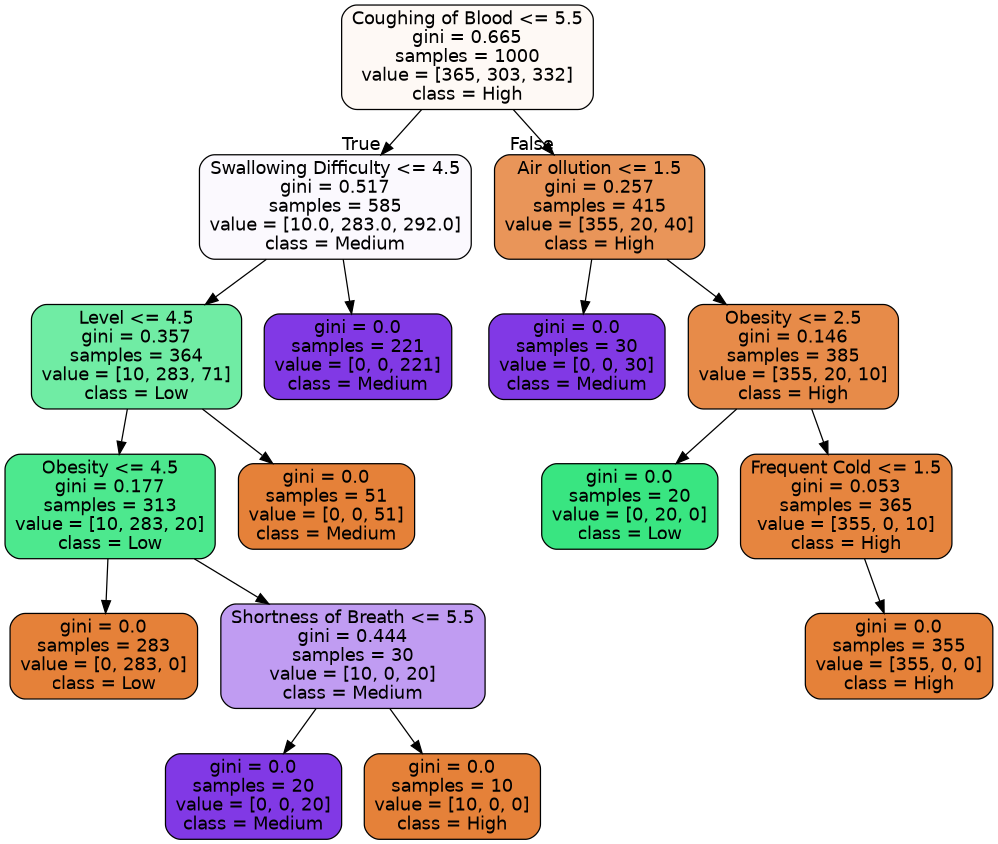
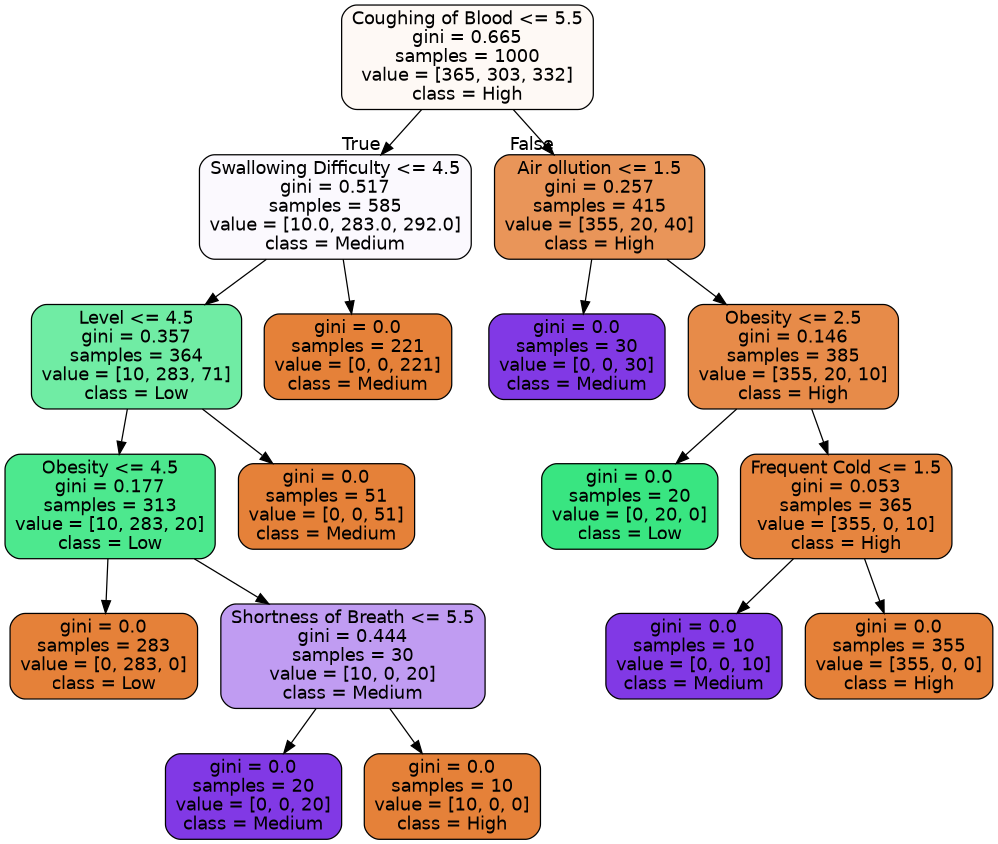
  digraph {
    node [color=black fillcolor="#8139e5" fontname=helvetica shape=box style="filled, rounded"]
    edge [fontname=helvetica]
    n1 [fillcolor="#fef9f5" label="Coughing of Blood <= 5.5\ngini = 0.665\nsamples = 1000\nvalue = [365, 303, 332]\nclass = High"]
    n2 [fillcolor="#fbf9fe" label="Swallowing Difficulty <= 4.5\ngini = 0.517\nsamples = 585\nvalue = [10.0, 283.0, 292.0]\nclass = Medium"]
    n3 [fillcolor="#e99559" label="Air ollution <= 1.5\ngini = 0.257\nsamples = 415\nvalue = [355, 20, 40]\nclass = High"]
    n4 [fillcolor="#70eca4" label="Level <= 4.5\ngini = 0.357\nsamples = 364\nvalue = [10, 283, 71]\nclass = Low"]
-   n5 [label="gini = 0.0\nsamples = 221\nvalue = [0, 0, 221]\nclass = Medium"]
+   n5 [fillcolor="#e58139" label="gini = 0.0\nsamples = 221\nvalue = [0, 0, 221]\nclass = Medium"]
    n6 [label="gini = 0.0\nsamples = 30\nvalue = [0, 0, 30]\nclass = Medium"]
    n7 [fillcolor="#e78b49" label="Obesity <= 2.5\ngini = 0.146\nsamples = 385\nvalue = [355, 20, 10]\nclass = High"]
    n8 [fillcolor="#4de88e" label="Obesity <= 4.5\ngini = 0.177\nsamples = 313\nvalue = [10, 283, 20]\nclass = Low"]
    n9 [fillcolor="#e58139" label="gini = 0.0\nsamples = 51\nvalue = [0, 0, 51]\nclass = Medium"]
    n10 [fillcolor="#e58139" label="gini = 0.0\nsamples = 283\nvalue = [0, 283, 0]\nclass = Low"]
    n11 [fillcolor="#c09cf2" label="Shortness of Breath <= 5.5\ngini = 0.444\nsamples = 30\nvalue = [10, 0, 20]\nclass = Medium"]
    n12 [label="gini = 0.0\nsamples = 20\nvalue = [0, 0, 20]\nclass = Medium"]
    n13 [fillcolor="#e58139" label="gini = 0.0\nsamples = 10\nvalue = [10, 0, 0]\nclass = High"]
    n14 [fillcolor="#39e581" label="gini = 0.0\nsamples = 20\nvalue = [0, 20, 0]\nclass = Low"]
    n15 [fillcolor="#e6853f" label="Frequent Cold <= 1.5\ngini = 0.053\nsamples = 365\nvalue = [355, 0, 10]\nclass = High"]
+   n16 [label="gini = 0.0\nsamples = 10\nvalue = [0, 0, 10]\nclass = Medium"]
    n17 [fillcolor="#e58139" label="gini = 0.0\nsamples = 355\nvalue = [355, 0, 0]\nclass = High"]
    n1 -> n2 [headlabel=True labelangle=45 labeldistance=2.5]
    n1 -> n3 [headlabel=False labelangle=-45 labeldistance=2.5]
    n2 -> n4
    n2 -> n5
    n3 -> n6
    n3 -> n7
    n4 -> n8
    n4 -> n9
    n7 -> n14
    n7 -> n15
    n8 -> n10
    n8 -> n11
    n11 -> n12
    n11 -> n13
+   n15 -> n16
    n15 -> n17
  }
